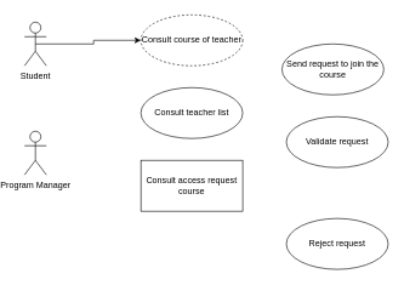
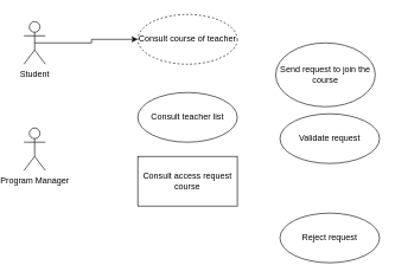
  <mxCell id="0" />
  <mxCell id="1" parent="0" />
  <mxCell id="2" value="Validate request" style="ellipse;whiteSpace=wrap;html=1;" parent="1" vertex="1"><mxGeometry x="380" y="160" width="140" height="70" as="geometry" /></mxCell>
  <mxCell id="3" value="Reject request" style="ellipse;whiteSpace=wrap;html=1;" parent="1" vertex="1"><mxGeometry x="380" y="300" width="140" height="70" as="geometry" /></mxCell>
  <mxCell id="4" value="Consult access request course" style="whiteSpace=wrap;html=1;rounded=0;" parent="1" vertex="1"><mxGeometry x="180" y="220" width="140" height="70" as="geometry" /></mxCell>
  <mxCell id="5" value="Consult course of teac&lt;span style=&quot;background-color: transparent; color: light-dark(rgb(0, 0, 0), rgb(255, 255, 255));&quot;&gt;her&lt;/span&gt;" style="ellipse;whiteSpace=wrap;html=1;dashed=1;" parent="1" vertex="1"><mxGeometry x="180" y="20" width="140" height="70" as="geometry" /></mxCell>
- <mxCell id="6" value="Consult teacher list" style="ellipse;whiteSpace=wrap;html=1;" parent="1" vertex="1"><mxGeometry x="180" y="120" width="140" height="70" as="geometry" /></mxCell>
- <mxCell id="7" value="Send request to join the course" style="ellipse;whiteSpace=wrap;html=1;" vertex="1" parent="1"><mxGeometry x="374" y="60" width="140" height="70" as="geometry" /></mxCell>
+ <mxCell id="6" value="Consult teacher list" style="ellipse;whiteSpace=wrap;html=1;" parent="1" vertex="1"><mxGeometry x="180" y="130" width="140" height="70" as="geometry" /></mxCell>
+ <mxCell id="7" value="Send request to join the course" style="ellipse;whiteSpace=wrap;html=1;" vertex="1" parent="1"><mxGeometry x="374" y="60" width="140" height="90" as="geometry" /></mxCell>
  <mxCell id="8" style="edgeStyle=orthogonalEdgeStyle;rounded=0;orthogonalLoop=1;jettySize=auto;html=1;exitX=0.5;exitY=0.5;exitDx=0;exitDy=0;exitPerimeter=0;" edge="1" parent="1" source="9" target="5"><mxGeometry relative="1" as="geometry" /></mxCell>
  <mxCell id="9" value="Student" style="shape=umlActor;verticalLabelPosition=bottom;verticalAlign=top;html=1;" vertex="1" parent="1"><mxGeometry x="20" y="30" width="30" height="60" as="geometry" /></mxCell>
  <mxCell id="10" value="Program M&lt;span style=&quot;background-color: transparent; color: light-dark(rgb(0, 0, 0), rgb(255, 255, 255));&quot;&gt;anager&lt;/span&gt;" style="shape=umlActor;verticalLabelPosition=bottom;verticalAlign=top;html=1;" vertex="1" parent="1"><mxGeometry x="20" y="180" width="30" height="60" as="geometry" /></mxCell>
